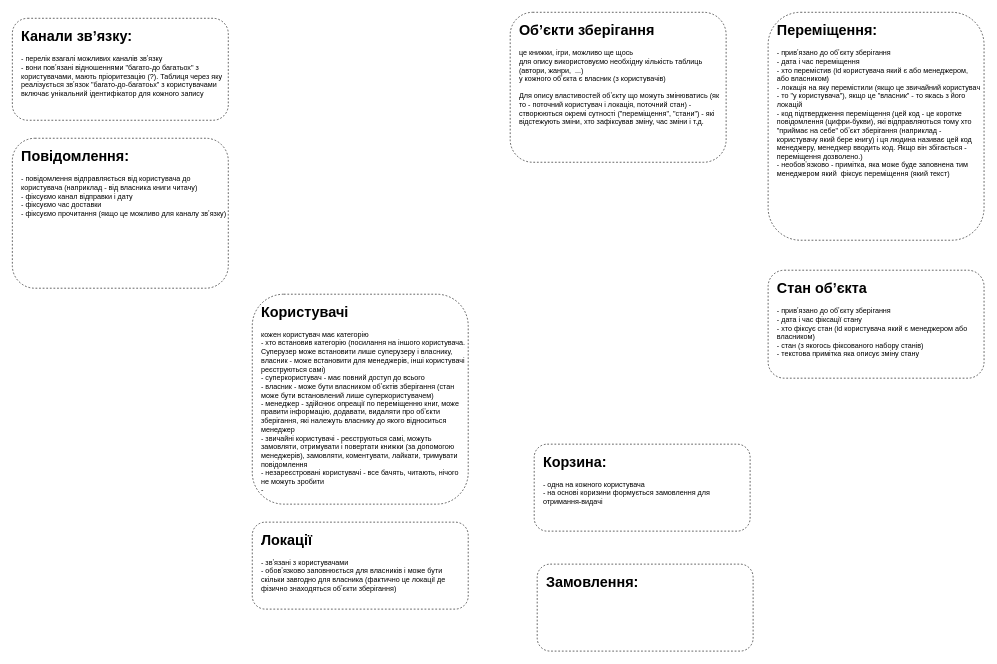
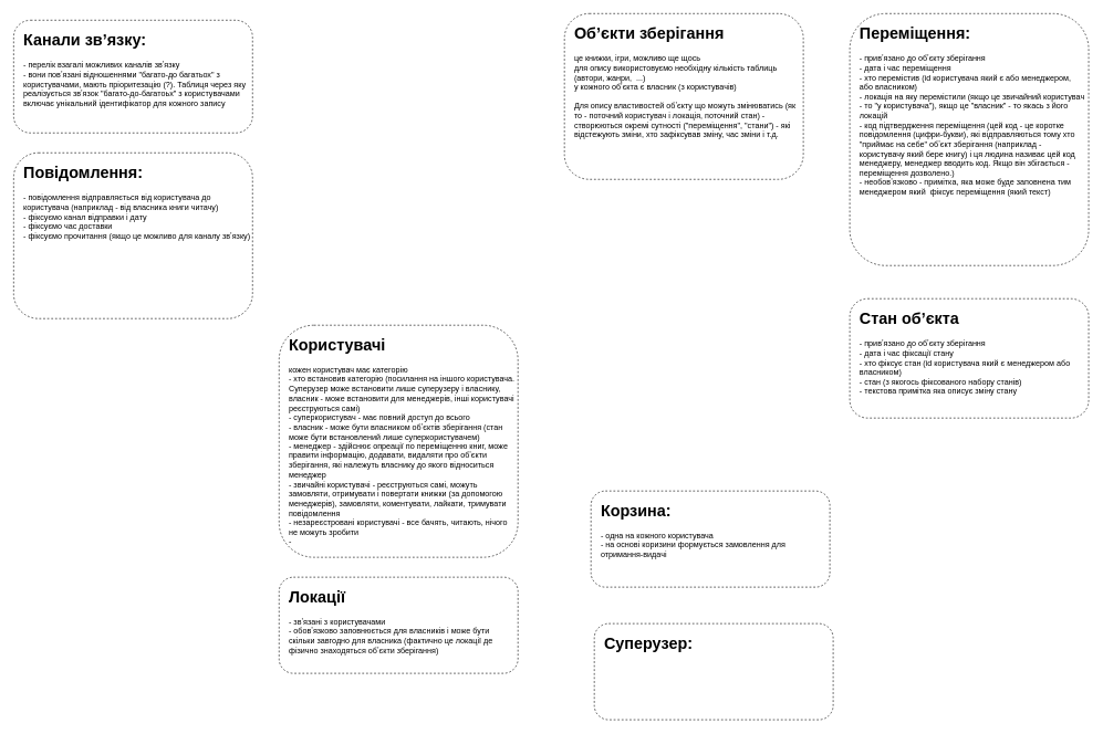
  <mxCell id="0" />
  <mxCell id="1" parent="0" />
  <mxCell id="2" value="" style="rounded=1;whiteSpace=wrap;html=1;dashed=1;fillColor=none;" parent="1" vertex="1"><mxGeometry x="850" y="20" width="360" height="250" as="geometry" /></mxCell>
  <mxCell id="3" value="&lt;h1&gt;Обʼєкти зберігання&lt;/h1&gt;&lt;div&gt;це книжки, ігри, можливо ще щось&lt;/div&gt;&lt;div&gt;для опису використовуємо необхідну кількість таблиць (автори, жанри,&amp;nbsp; ...)&lt;/div&gt;&lt;div&gt;у кожного обʼєкта є власник (з користувачів)&lt;/div&gt;&lt;div&gt;&lt;br&gt;&lt;/div&gt;&lt;div&gt;Для опису властивостей обʼєкту що можуть змінюватись (як то - поточний користувач і локація, поточний стан) - створюються окремі сутності (&quot;переміщення&quot;, &quot;стани&quot;) - які&amp;nbsp; відстежують зміни, хто зафіксував зміну, час зміни і т.д.&lt;/div&gt;" style="text;html=1;strokeColor=none;fillColor=none;spacing=5;spacingTop=-20;whiteSpace=wrap;overflow=hidden;rounded=0;dashed=1;" parent="1" vertex="1"><mxGeometry x="860" y="30" width="350" height="230" as="geometry" /></mxCell>
  <mxCell id="4" value="" style="rounded=1;whiteSpace=wrap;html=1;dashed=1;fillColor=none;" parent="1" vertex="1"><mxGeometry x="1280" y="20" width="360" height="380" as="geometry" /></mxCell>
  <mxCell id="5" value="&lt;h1&gt;Переміщення:&lt;/h1&gt;&lt;div&gt;- привʼязано до обʼєкту зберігання&lt;/div&gt;&lt;div&gt;- дата і час переміщення&lt;/div&gt;&lt;div&gt;- хто перемістив (id користувача який є або менеджером, або власником)&lt;/div&gt;&lt;div&gt;- локація на яку перемістили (якщо це звичайний користувач - то &quot;у користувача&quot;), якщо це &quot;власник&quot; - то якась з його локацій&lt;/div&gt;&lt;div&gt;- код підтвердження переміщення (цей код - це коротке повідомлення (цифри-букви), які відправляються тому хто &quot;приймає на себе&quot; обʼєкт зберігання (наприклад - користувачу який бере книгу) і ця людина називає цей код менеджеру, менеджер вводить код. Якщо він збігається - переміщення дозволено.)&lt;/div&gt;&lt;div&gt;- необовʼязково - примітка, яка може буде заповнена тим менеджером який&amp;nbsp; фіксує переміщення (який текст)&lt;/div&gt;" style="text;html=1;strokeColor=none;fillColor=none;spacing=5;spacingTop=-20;whiteSpace=wrap;overflow=hidden;rounded=0;dashed=1;" parent="1" vertex="1"><mxGeometry x="1290" y="30" width="350" height="400" as="geometry" /></mxCell>
  <mxCell id="6" value="" style="rounded=1;whiteSpace=wrap;html=1;dashed=1;fillColor=none;" parent="1" vertex="1"><mxGeometry x="1280" y="450" width="360" height="180" as="geometry" /></mxCell>
  <mxCell id="7" value="&lt;h1&gt;Стан обʼєкта&lt;/h1&gt;&lt;div&gt;- привʼязано до обʼєкту зберігання&lt;/div&gt;&lt;div&gt;- дата і час фіксації стану&lt;/div&gt;&lt;div&gt;- хто фіксує стан (id користувача який є менеджером або власником)&lt;/div&gt;&lt;div&gt;- стан (з якогось фіксованого набору станів)&lt;/div&gt;&lt;div&gt;- текстова примітка яка описує зміну стану&lt;/div&gt;" style="text;html=1;strokeColor=none;fillColor=none;spacing=5;spacingTop=-20;whiteSpace=wrap;overflow=hidden;rounded=0;dashed=1;" parent="1" vertex="1"><mxGeometry x="1290" y="460" width="350" height="150" as="geometry" /></mxCell>
  <mxCell id="8" value="" style="rounded=1;whiteSpace=wrap;html=1;dashed=1;fillColor=none;" parent="1" vertex="1"><mxGeometry x="420" y="490" width="360" height="350" as="geometry" /></mxCell>
  <mxCell id="9" value="&lt;h1&gt;Користувачі&lt;/h1&gt;&lt;div&gt;кожен користувач має категорію&lt;/div&gt;&lt;div&gt;&lt;span style=&quot;background-color: initial;&quot;&gt;- хто встановив категорію (посилання на іншого користувача. Суперузер може встановити лише суперузеру і власнику, власник - може встановити для менеджерів, інші користувачі реєструються самі)&lt;/span&gt;&lt;/div&gt;&lt;div&gt;&lt;span style=&quot;background-color: initial;&quot;&gt;- суперкористувач - має повний доступ до всього&lt;/span&gt;&lt;/div&gt;&lt;div&gt;- власник - може бути власником обʼєктів зберігання (стан може бути встановлений лише суперкористувачем)&lt;/div&gt;&lt;div&gt;- менеджер - здійснює опреації по переміщенню книг, може правити інформацію, додавати, видаляти про обʼєкти зберігання, які належуть власнику до якого відноситься менеджер&lt;/div&gt;&lt;div&gt;- звичайні користувачі - реєструються самі, можуть замовляти, отримувати і повертати книжки (за допомогою менеджерів), замовляти, коментувати, лайкати, тримувати повідомлення&lt;/div&gt;&lt;div&gt;- незареєстровані користувачі - все бачять, читають, нічого не можуть зробити&lt;/div&gt;&lt;div&gt;-&lt;/div&gt;" style="text;html=1;strokeColor=none;fillColor=none;spacing=5;spacingTop=-20;whiteSpace=wrap;overflow=hidden;rounded=0;dashed=1;" parent="1" vertex="1"><mxGeometry x="430" y="500" width="350" height="340" as="geometry" /></mxCell>
  <mxCell id="10" value="" style="rounded=1;whiteSpace=wrap;html=1;dashed=1;fillColor=none;" parent="1" vertex="1"><mxGeometry x="420" y="870" width="360" height="145" as="geometry" /></mxCell>
  <mxCell id="11" value="&lt;h1&gt;Локації&lt;/h1&gt;&lt;div&gt;- звʼязані з користувачами&lt;/div&gt;&lt;div&gt;- обовʼязково заповнюється для власників і може бути скільки завгодно для власника (фактично це локації де фізично знаходяться обʼєкти зберігання)&lt;/div&gt;" style="text;html=1;strokeColor=none;fillColor=none;spacing=5;spacingTop=-20;whiteSpace=wrap;overflow=hidden;rounded=0;dashed=1;" parent="1" vertex="1"><mxGeometry x="430" y="880" width="350" height="125" as="geometry" /></mxCell>
  <mxCell id="12" value="" style="rounded=1;whiteSpace=wrap;html=1;dashed=1;fillColor=none;" vertex="1" parent="1"><mxGeometry x="20" y="30" width="360" height="170" as="geometry" /></mxCell>
  <mxCell id="13" value="&lt;h1&gt;Канали звʼязку:&lt;/h1&gt;&lt;div&gt;- перелік взагалі можливих каналів звʼязку&lt;/div&gt;&lt;div&gt;- вони повʼязані відношеннями &quot;багато-до багатьох&quot; з користувачами, мають пріоритезацію (?). Таблиця через яку реалізується звʼязок &quot;багато-до-багатоьх&quot; з користувачами включає унікальний ідентифікатор для кожного запису&lt;/div&gt;&lt;div&gt;&lt;br&gt;&lt;/div&gt;" style="text;html=1;strokeColor=none;fillColor=none;spacing=5;spacingTop=-20;whiteSpace=wrap;overflow=hidden;rounded=0;dashed=1;" vertex="1" parent="1"><mxGeometry x="30" y="40" width="350" height="150" as="geometry" /></mxCell>
  <mxCell id="14" value="" style="rounded=1;whiteSpace=wrap;html=1;dashed=1;fillColor=none;" vertex="1" parent="1"><mxGeometry x="20" y="230" width="360" height="250" as="geometry" /></mxCell>
  <mxCell id="15" value="&lt;h1&gt;Повідомлення:&lt;/h1&gt;&lt;div&gt;- повідомлення відправляється від користувача до користувача (наприклад - від власника книги читачу)&lt;/div&gt;&lt;div&gt;- фіксуємо канал відправки і дату&lt;/div&gt;&lt;div&gt;- фіксуємо час доставки&lt;/div&gt;&lt;div&gt;- фіксуємо прочитання (якщо це можливо для каналу звʼязку)&lt;/div&gt;&lt;div&gt;&lt;br&gt;&lt;/div&gt;" style="text;html=1;strokeColor=none;fillColor=none;spacing=5;spacingTop=-20;whiteSpace=wrap;overflow=hidden;rounded=0;dashed=1;" vertex="1" parent="1"><mxGeometry x="30" y="240" width="350" height="230" as="geometry" /></mxCell>
  <mxCell id="16" value="" style="rounded=1;whiteSpace=wrap;html=1;dashed=1;fillColor=none;" vertex="1" parent="1"><mxGeometry x="890" y="740" width="360" height="145" as="geometry" /></mxCell>
  <mxCell id="17" value="&lt;h1&gt;Корзина:&lt;/h1&gt;&lt;div&gt;- одна на кожного користувача&lt;/div&gt;&lt;div&gt;- на основі коризини формується замовлення для отримання-видачі&lt;/div&gt;" style="text;html=1;strokeColor=none;fillColor=none;spacing=5;spacingTop=-20;whiteSpace=wrap;overflow=hidden;rounded=0;dashed=1;" vertex="1" parent="1"><mxGeometry x="900" y="750" width="350" height="125" as="geometry" /></mxCell>
  <mxCell id="18" value="" style="rounded=1;whiteSpace=wrap;html=1;dashed=1;fillColor=none;" vertex="1" parent="1"><mxGeometry x="895" y="940" width="360" height="145" as="geometry" /></mxCell>
- <mxCell id="19" value="&lt;h1&gt;Замовлення:&lt;/h1&gt;" style="text;html=1;strokeColor=none;fillColor=none;spacing=5;spacingTop=-20;whiteSpace=wrap;overflow=hidden;rounded=0;dashed=1;" vertex="1" parent="1"><mxGeometry x="905" y="950" width="350" height="125" as="geometry" /></mxCell>
+ <mxCell id="19" value="&lt;h1&gt;Суперузер:&lt;/h1&gt;" style="text;html=1;strokeColor=none;fillColor=none;spacing=5;spacingTop=-20;whiteSpace=wrap;overflow=hidden;rounded=0;dashed=1;" vertex="1" parent="1"><mxGeometry x="905" y="950" width="350" height="125" as="geometry" /></mxCell>
